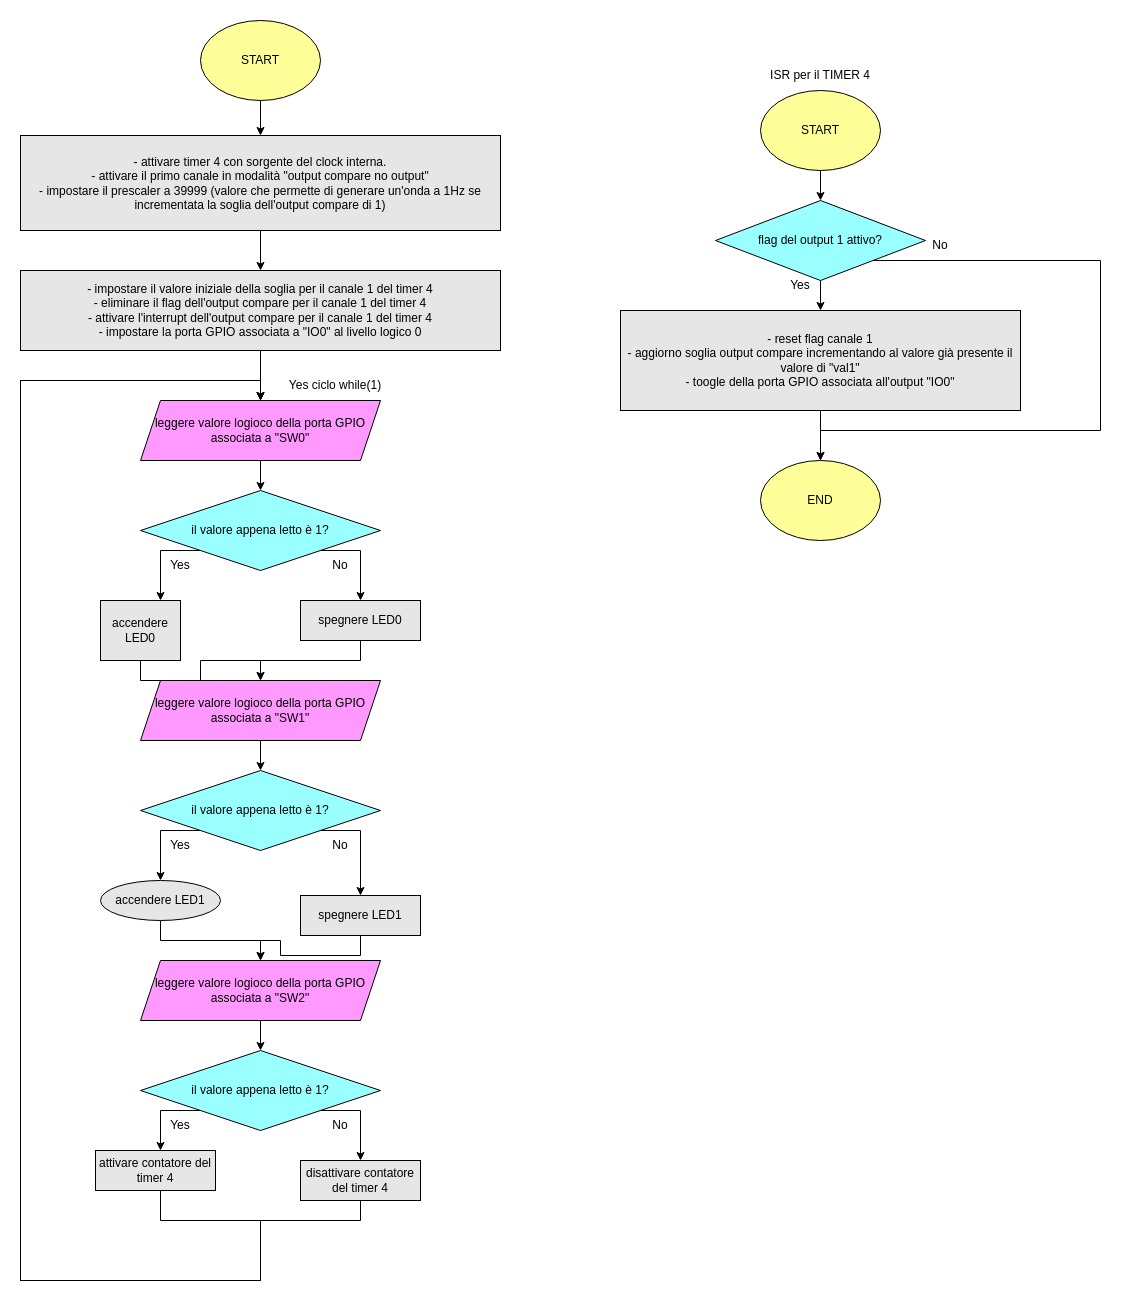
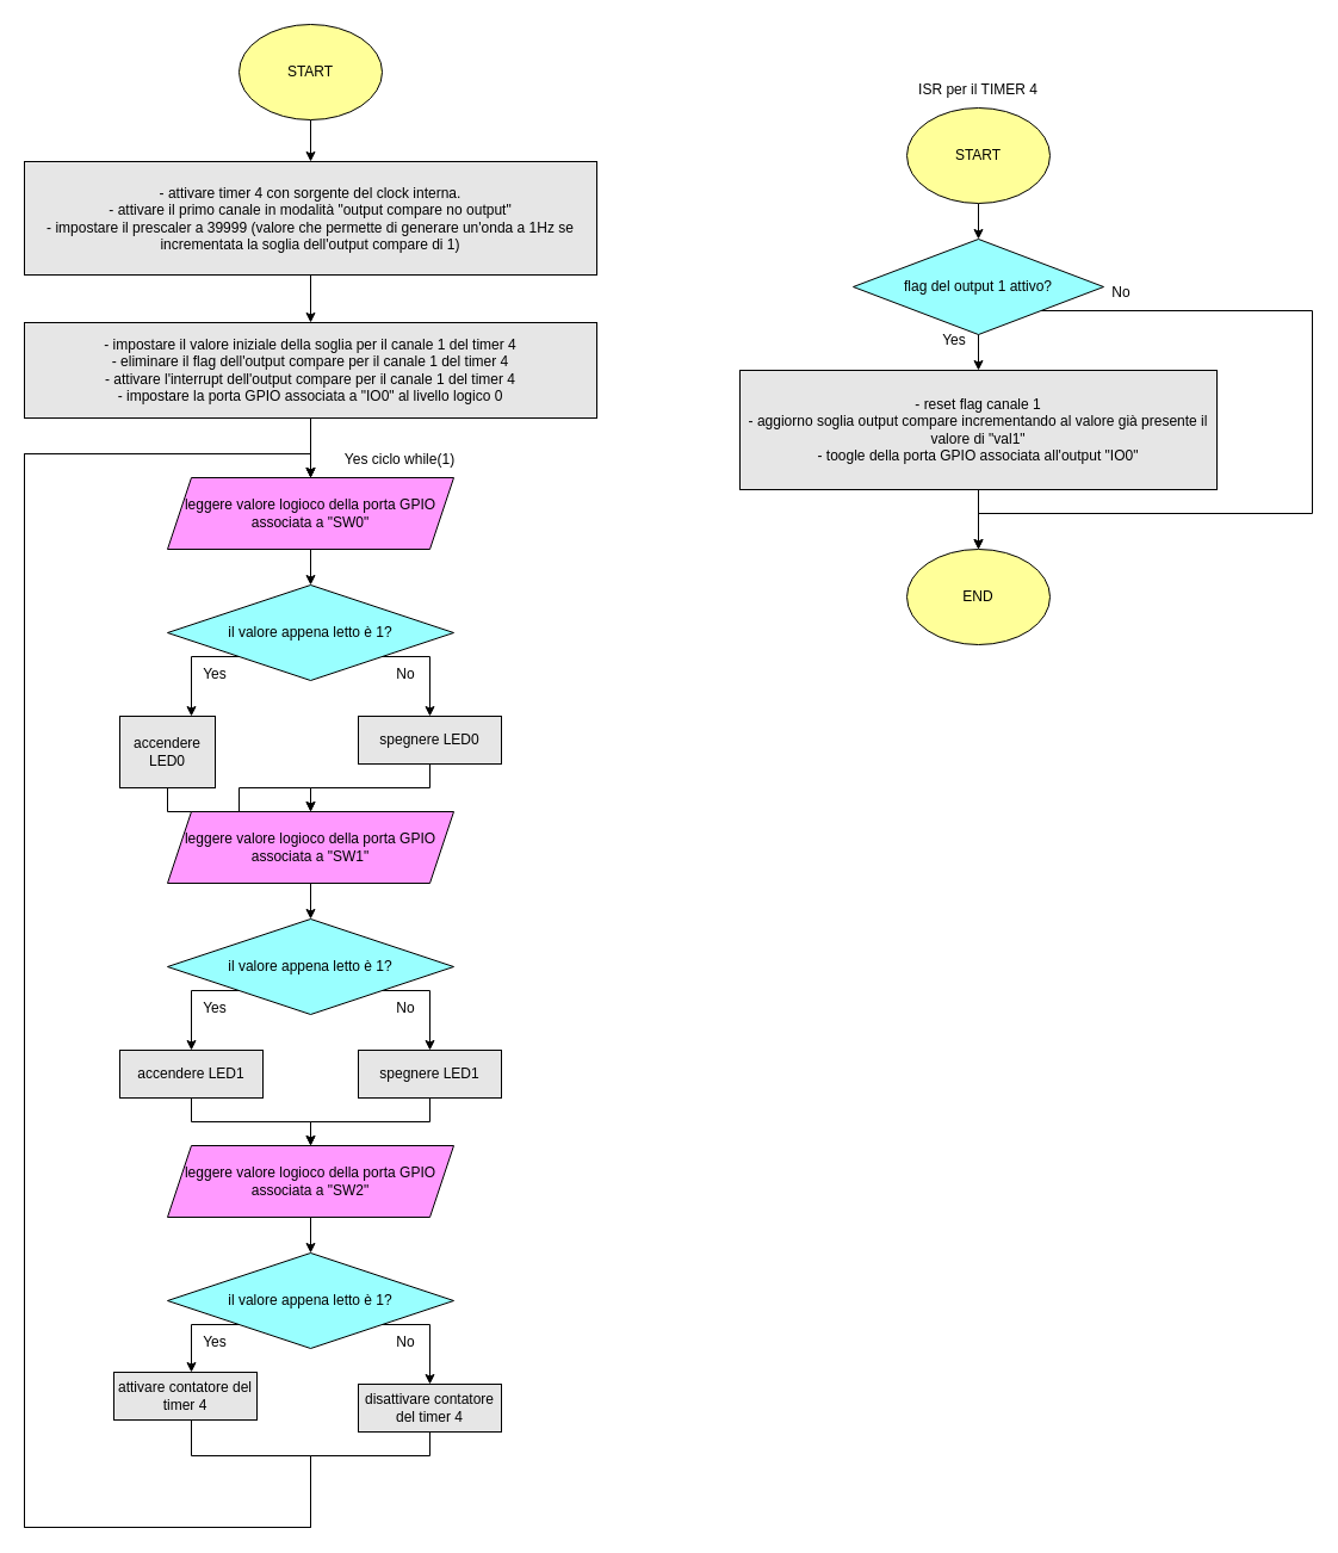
  <mxCell id="0" />
  <mxCell id="1" parent="0" />
  <mxCell id="2" value="" style="edgeStyle=orthogonalEdgeStyle;rounded=0;orthogonalLoop=1;jettySize=auto;html=1;" edge="1" parent="1" source="3" target="52"><mxGeometry relative="1" as="geometry" /></mxCell>
  <mxCell id="3" value="START" style="ellipse;whiteSpace=wrap;html=1;fillColor=#FFFF99;" vertex="1" parent="1"><mxGeometry x="200" y="20" width="120" height="80" as="geometry" /></mxCell>
  <mxCell id="4" value="" style="edgeStyle=orthogonalEdgeStyle;rounded=0;orthogonalLoop=1;jettySize=auto;html=1;entryX=0.5;entryY=0;entryDx=0;entryDy=0;" edge="1" parent="1" source="5" target="7"><mxGeometry relative="1" as="geometry" /></mxCell>
  <mxCell id="5" value="- impostare il valore iniziale della soglia per il canale 1 del timer 4&lt;br&gt;- eliminare il flag dell'output compare per il canale 1 del timer 4&lt;br&gt;- attivare l'interrupt dell'output compare per il canale 1 del timer 4&lt;br&gt;- impostare la porta GPIO associata a &quot;IO0&quot; al livello logico 0" style="rounded=0;whiteSpace=wrap;html=1;fillColor=#E6E6E6;" vertex="1" parent="1"><mxGeometry x="20" y="270" width="480" height="80" as="geometry" /></mxCell>
  <mxCell id="6" value="" style="edgeStyle=orthogonalEdgeStyle;rounded=0;orthogonalLoop=1;jettySize=auto;html=1;" edge="1" parent="1" source="7" target="10"><mxGeometry relative="1" as="geometry" /></mxCell>
  <mxCell id="7" value="leggere valore logioco della porta GPIO associata a &quot;SW0&quot;" style="shape=parallelogram;perimeter=parallelogramPerimeter;whiteSpace=wrap;html=1;fixedSize=1;fillColor=#FF99FF;" vertex="1" parent="1"><mxGeometry x="140" y="400" width="240" height="60" as="geometry" /></mxCell>
  <mxCell id="8" style="edgeStyle=orthogonalEdgeStyle;rounded=0;orthogonalLoop=1;jettySize=auto;html=1;exitX=0;exitY=1;exitDx=0;exitDy=0;" edge="1" parent="1" source="10" target="12"><mxGeometry relative="1" as="geometry"><Array as="points"><mxPoint x="160" y="550" /></Array></mxGeometry></mxCell>
  <mxCell id="9" style="edgeStyle=orthogonalEdgeStyle;rounded=0;orthogonalLoop=1;jettySize=auto;html=1;entryX=0.5;entryY=0;entryDx=0;entryDy=0;exitX=1;exitY=1;exitDx=0;exitDy=0;" edge="1" parent="1" source="10" target="14"><mxGeometry relative="1" as="geometry"><Array as="points"><mxPoint x="360" y="550" /></Array></mxGeometry></mxCell>
  <mxCell id="10" value="il valore appena letto è 1?" style="rhombus;whiteSpace=wrap;html=1;fillColor=#99FFFF;" vertex="1" parent="1"><mxGeometry x="140" y="490" width="240" height="80" as="geometry" /></mxCell>
  <mxCell id="11" style="edgeStyle=orthogonalEdgeStyle;rounded=0;orthogonalLoop=1;jettySize=auto;html=1;" edge="1" parent="1" source="12" target="16"><mxGeometry relative="1" as="geometry" /></mxCell>
  <mxCell id="12" value="accendere LED0" style="rounded=0;whiteSpace=wrap;html=1;fillColor=#E6E6E6;" vertex="1" parent="1"><mxGeometry x="100" y="600" width="80" height="60" as="geometry" /></mxCell>
  <mxCell id="13" style="edgeStyle=orthogonalEdgeStyle;rounded=0;orthogonalLoop=1;jettySize=auto;html=1;entryX=0.5;entryY=0;entryDx=0;entryDy=0;" edge="1" parent="1" source="14" target="16"><mxGeometry relative="1" as="geometry" /></mxCell>
  <mxCell id="14" value="spegnere LED0" style="rounded=0;whiteSpace=wrap;html=1;fillColor=#E6E6E6;" vertex="1" parent="1"><mxGeometry x="300" y="600" width="120" height="40" as="geometry" /></mxCell>
  <mxCell id="15" value="" style="edgeStyle=orthogonalEdgeStyle;rounded=0;orthogonalLoop=1;jettySize=auto;html=1;" edge="1" parent="1" source="16" target="19"><mxGeometry relative="1" as="geometry" /></mxCell>
  <mxCell id="16" value="leggere valore logioco della porta GPIO associata a &quot;SW1&quot;" style="shape=parallelogram;perimeter=parallelogramPerimeter;whiteSpace=wrap;html=1;fixedSize=1;fillColor=#FF99FF;" vertex="1" parent="1"><mxGeometry x="140" y="680" width="240" height="60" as="geometry" /></mxCell>
  <mxCell id="17" style="edgeStyle=orthogonalEdgeStyle;rounded=0;orthogonalLoop=1;jettySize=auto;html=1;exitX=0;exitY=1;exitDx=0;exitDy=0;" edge="1" parent="1" source="19" target="21"><mxGeometry relative="1" as="geometry"><Array as="points"><mxPoint x="160" y="830" /></Array></mxGeometry></mxCell>
  <mxCell id="18" style="edgeStyle=orthogonalEdgeStyle;rounded=0;orthogonalLoop=1;jettySize=auto;html=1;entryX=0.5;entryY=0;entryDx=0;entryDy=0;exitX=1;exitY=1;exitDx=0;exitDy=0;" edge="1" parent="1" source="19" target="23"><mxGeometry relative="1" as="geometry"><Array as="points"><mxPoint x="360" y="830" /></Array></mxGeometry></mxCell>
  <mxCell id="19" value="il valore appena letto è 1?" style="rhombus;whiteSpace=wrap;html=1;fillColor=#99FFFF;" vertex="1" parent="1"><mxGeometry x="140" y="770" width="240" height="80" as="geometry" /></mxCell>
  <mxCell id="20" style="edgeStyle=orthogonalEdgeStyle;rounded=0;orthogonalLoop=1;jettySize=auto;html=1;entryX=0.5;entryY=0;entryDx=0;entryDy=0;" edge="1" parent="1" source="21" target="25"><mxGeometry relative="1" as="geometry" /></mxCell>
- <mxCell id="21" value="accendere LED1" style="ellipse;whiteSpace=wrap;html=1;fillColor=#E6E6E6;" vertex="1" parent="1"><mxGeometry x="100" y="880" width="120" height="40" as="geometry" /></mxCell>
+ <mxCell id="21" value="accendere LED1" style="rounded=0;whiteSpace=wrap;html=1;fillColor=#E6E6E6;" vertex="1" parent="1"><mxGeometry x="100" y="880" width="120" height="40" as="geometry" /></mxCell>
  <mxCell id="22" style="edgeStyle=orthogonalEdgeStyle;rounded=0;orthogonalLoop=1;jettySize=auto;html=1;entryX=0.5;entryY=0;entryDx=0;entryDy=0;" edge="1" parent="1" source="23" target="25"><mxGeometry relative="1" as="geometry" /></mxCell>
- <mxCell id="23" value="spegnere LED1" style="rounded=0;whiteSpace=wrap;html=1;fillColor=#E6E6E6;" vertex="1" parent="1"><mxGeometry x="300" y="895" width="120" height="40" as="geometry" /></mxCell>
+ <mxCell id="23" value="spegnere LED1" style="rounded=0;whiteSpace=wrap;html=1;fillColor=#E6E6E6;" vertex="1" parent="1"><mxGeometry x="300" y="880" width="120" height="40" as="geometry" /></mxCell>
  <mxCell id="24" value="" style="edgeStyle=orthogonalEdgeStyle;rounded=0;orthogonalLoop=1;jettySize=auto;html=1;" edge="1" parent="1" source="25" target="28"><mxGeometry relative="1" as="geometry" /></mxCell>
  <mxCell id="25" value="leggere valore logioco della porta GPIO associata a &quot;SW2&quot;" style="shape=parallelogram;perimeter=parallelogramPerimeter;whiteSpace=wrap;html=1;fixedSize=1;fillColor=#FF99FF;" vertex="1" parent="1"><mxGeometry x="140" y="960" width="240" height="60" as="geometry" /></mxCell>
  <mxCell id="26" style="edgeStyle=orthogonalEdgeStyle;rounded=0;orthogonalLoop=1;jettySize=auto;html=1;exitX=0;exitY=1;exitDx=0;exitDy=0;" edge="1" parent="1" source="28" target="30"><mxGeometry relative="1" as="geometry"><Array as="points"><mxPoint x="160" y="1110" /></Array></mxGeometry></mxCell>
  <mxCell id="27" style="edgeStyle=orthogonalEdgeStyle;rounded=0;orthogonalLoop=1;jettySize=auto;html=1;entryX=0.5;entryY=0;entryDx=0;entryDy=0;exitX=1;exitY=1;exitDx=0;exitDy=0;" edge="1" parent="1" source="28" target="32"><mxGeometry relative="1" as="geometry"><Array as="points"><mxPoint x="360" y="1110" /></Array></mxGeometry></mxCell>
  <mxCell id="28" value="il valore appena letto è 1?" style="rhombus;whiteSpace=wrap;html=1;fillColor=#99FFFF;" vertex="1" parent="1"><mxGeometry x="140" y="1050" width="240" height="80" as="geometry" /></mxCell>
  <mxCell id="29" style="edgeStyle=orthogonalEdgeStyle;rounded=0;orthogonalLoop=1;jettySize=auto;html=1;entryX=0.5;entryY=0;entryDx=0;entryDy=0;" edge="1" parent="1" source="30" target="7"><mxGeometry relative="1" as="geometry"><Array as="points"><mxPoint x="160" y="1220" /><mxPoint x="260" y="1220" /><mxPoint x="260" y="1280" /><mxPoint x="20" y="1280" /><mxPoint x="20" y="380" /><mxPoint x="260" y="380" /></Array></mxGeometry></mxCell>
  <mxCell id="30" value="attivare contatore del timer 4" style="rounded=0;whiteSpace=wrap;html=1;fillColor=#E6E6E6;" vertex="1" parent="1"><mxGeometry x="95" y="1150" width="120" height="40" as="geometry" /></mxCell>
  <mxCell id="31" style="edgeStyle=orthogonalEdgeStyle;rounded=0;orthogonalLoop=1;jettySize=auto;html=1;entryX=0.5;entryY=0;entryDx=0;entryDy=0;" edge="1" parent="1" source="32" target="7"><mxGeometry relative="1" as="geometry"><Array as="points"><mxPoint x="360" y="1220" /><mxPoint x="260" y="1220" /><mxPoint x="260" y="1280" /><mxPoint x="20" y="1280" /><mxPoint x="20" y="380" /><mxPoint x="260" y="380" /></Array></mxGeometry></mxCell>
  <mxCell id="32" value="disattivare contatore del timer 4" style="rounded=0;whiteSpace=wrap;html=1;fillColor=#E6E6E6;" vertex="1" parent="1"><mxGeometry x="300" y="1160" width="120" height="40" as="geometry" /></mxCell>
  <mxCell id="33" value="Yes" style="text;html=1;strokeColor=none;fillColor=none;align=center;verticalAlign=middle;whiteSpace=wrap;rounded=0;" vertex="1" parent="1"><mxGeometry x="150" y="550" width="60" height="30" as="geometry" /></mxCell>
  <mxCell id="34" value="Yes" style="text;html=1;strokeColor=none;fillColor=none;align=center;verticalAlign=middle;whiteSpace=wrap;rounded=0;" vertex="1" parent="1"><mxGeometry x="150" y="830" width="60" height="30" as="geometry" /></mxCell>
  <mxCell id="35" value="Yes" style="text;html=1;strokeColor=none;fillColor=none;align=center;verticalAlign=middle;whiteSpace=wrap;rounded=0;" vertex="1" parent="1"><mxGeometry x="150" y="1110" width="60" height="30" as="geometry" /></mxCell>
  <mxCell id="36" value="No" style="text;html=1;strokeColor=none;fillColor=none;align=center;verticalAlign=middle;whiteSpace=wrap;rounded=0;" vertex="1" parent="1"><mxGeometry x="310" y="830" width="60" height="30" as="geometry" /></mxCell>
  <mxCell id="37" value="No" style="text;html=1;strokeColor=none;fillColor=none;align=center;verticalAlign=middle;whiteSpace=wrap;rounded=0;" vertex="1" parent="1"><mxGeometry x="310" y="1110" width="60" height="30" as="geometry" /></mxCell>
  <mxCell id="38" value="No" style="text;html=1;strokeColor=none;fillColor=none;align=center;verticalAlign=middle;whiteSpace=wrap;rounded=0;" vertex="1" parent="1"><mxGeometry x="310" y="550" width="60" height="30" as="geometry" /></mxCell>
  <mxCell id="39" value="Yes ciclo while(1)" style="text;html=1;strokeColor=none;fillColor=none;align=center;verticalAlign=middle;whiteSpace=wrap;rounded=0;" vertex="1" parent="1"><mxGeometry x="270" y="370" width="130" height="30" as="geometry" /></mxCell>
  <mxCell id="40" value="" style="edgeStyle=orthogonalEdgeStyle;rounded=0;orthogonalLoop=1;jettySize=auto;html=1;" edge="1" parent="1" source="41" target="45"><mxGeometry relative="1" as="geometry" /></mxCell>
  <mxCell id="41" value="START" style="ellipse;whiteSpace=wrap;html=1;fillColor=#FFFF99;" vertex="1" parent="1"><mxGeometry x="760" y="90" width="120" height="80" as="geometry" /></mxCell>
  <mxCell id="42" value="ISR per il TIMER 4" style="text;html=1;strokeColor=none;fillColor=none;align=center;verticalAlign=middle;whiteSpace=wrap;rounded=0;" vertex="1" parent="1"><mxGeometry x="760" y="60" width="120" height="30" as="geometry" /></mxCell>
  <mxCell id="43" value="" style="edgeStyle=orthogonalEdgeStyle;rounded=0;orthogonalLoop=1;jettySize=auto;html=1;" edge="1" parent="1" source="45" target="47"><mxGeometry relative="1" as="geometry" /></mxCell>
  <mxCell id="44" style="edgeStyle=orthogonalEdgeStyle;rounded=0;orthogonalLoop=1;jettySize=auto;html=1;" edge="1" parent="1" source="45"><mxGeometry relative="1" as="geometry"><mxPoint x="820" y="460" as="targetPoint" /><Array as="points"><mxPoint x="1100" y="260" /><mxPoint x="1100" y="430" /><mxPoint x="820" y="430" /></Array></mxGeometry></mxCell>
  <mxCell id="45" value="flag del output 1 attivo?" style="rhombus;whiteSpace=wrap;html=1;fillColor=#99FFFF;" vertex="1" parent="1"><mxGeometry x="715" y="200" width="210" height="80" as="geometry" /></mxCell>
  <mxCell id="46" value="" style="edgeStyle=orthogonalEdgeStyle;rounded=0;orthogonalLoop=1;jettySize=auto;html=1;" edge="1" parent="1" source="47"><mxGeometry relative="1" as="geometry"><mxPoint x="820" y="460" as="targetPoint" /></mxGeometry></mxCell>
  <mxCell id="47" value="- reset flag canale 1&lt;br&gt;- aggiorno soglia output compare incrementando al valore già presente il valore di &quot;val1&quot;&lt;br&gt;- toogle della porta GPIO associata all'output &quot;IO0&quot;" style="rounded=0;whiteSpace=wrap;html=1;fillColor=#E6E6E6;" vertex="1" parent="1"><mxGeometry x="620" y="310" width="400" height="100" as="geometry" /></mxCell>
  <mxCell id="48" value="END" style="ellipse;whiteSpace=wrap;html=1;fillColor=#FFFF99;" vertex="1" parent="1"><mxGeometry x="760" y="460" width="120" height="80" as="geometry" /></mxCell>
  <mxCell id="49" value="Yes" style="text;html=1;strokeColor=none;fillColor=none;align=center;verticalAlign=middle;whiteSpace=wrap;rounded=0;" vertex="1" parent="1"><mxGeometry x="770" y="270" width="60" height="30" as="geometry" /></mxCell>
  <mxCell id="50" value="No" style="text;html=1;strokeColor=none;fillColor=none;align=center;verticalAlign=middle;whiteSpace=wrap;rounded=0;" vertex="1" parent="1"><mxGeometry x="910" y="230" width="60" height="30" as="geometry" /></mxCell>
  <mxCell id="51" value="" style="edgeStyle=orthogonalEdgeStyle;rounded=0;orthogonalLoop=1;jettySize=auto;html=1;" edge="1" parent="1" source="52" target="5"><mxGeometry relative="1" as="geometry" /></mxCell>
  <mxCell id="52" value="- attivare timer 4 con sorgente del clock interna.&lt;br&gt;- attivare il primo canale in modalità&amp;nbsp;&quot;output compare no output&quot;&lt;br&gt;- impostare il prescaler a 39999 (valore che permette di generare un'onda a 1Hz se incrementata la soglia dell'output compare di 1)" style="rounded=0;whiteSpace=wrap;html=1;fillColor=#E6E6E6;" vertex="1" parent="1"><mxGeometry x="20" y="135" width="480" height="95" as="geometry" /></mxCell>
